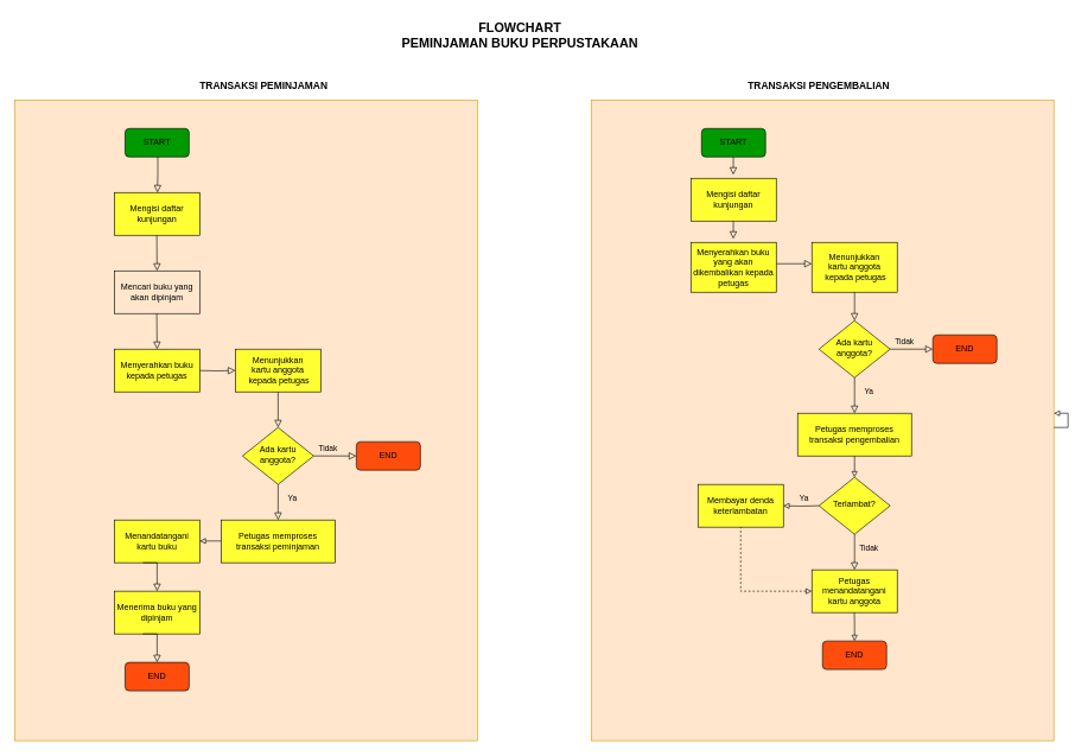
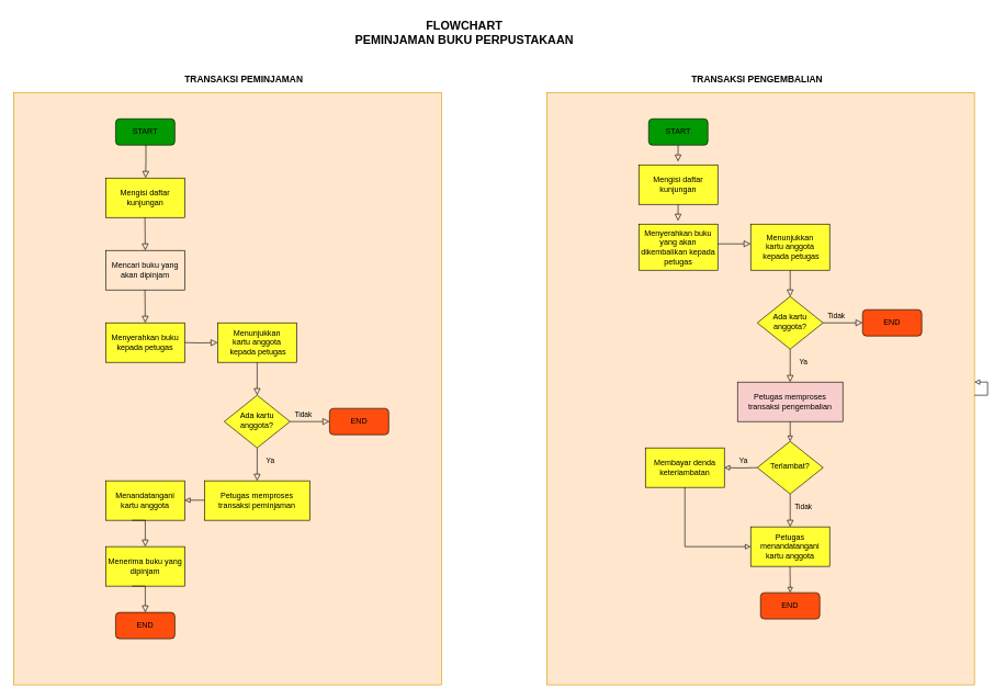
  <mxCell id="0" />
  <mxCell id="1" parent="0" />
  <mxCell id="2" value="" style="rounded=0;whiteSpace=wrap;html=1;strokeColor=#d79b00;fillColor=#ffe6cc;" vertex="1" parent="1"><mxGeometry x="830" y="140" width="650" height="900" as="geometry" /></mxCell>
  <mxCell id="3" value="" style="rounded=0;whiteSpace=wrap;html=1;strokeColor=#d79b00;fillColor=#ffe6cc;" vertex="1" parent="1"><mxGeometry x="20" y="140" width="650" height="900" as="geometry" /></mxCell>
  <mxCell id="4" value="Tidak" style="edgeStyle=orthogonalEdgeStyle;rounded=0;html=1;jettySize=auto;orthogonalLoop=1;fontSize=11;endArrow=block;endFill=0;endSize=8;strokeWidth=1;shadow=0;labelBackgroundColor=none;entryX=0;entryY=0.5;entryDx=0;entryDy=0;" parent="1" source="5" target="6" edge="1"><mxGeometry x="-0.333" y="10" relative="1" as="geometry"><mxPoint as="offset" /><mxPoint x="720" y="420" as="targetPoint" /></mxGeometry></mxCell>
  <mxCell id="5" value="Ada kartu anggota?" style="rhombus;whiteSpace=wrap;html=1;shadow=0;fontFamily=Helvetica;fontSize=12;align=center;strokeWidth=1;spacing=6;spacingTop=-4;fillColor=#FFFF33;" parent="1" vertex="1"><mxGeometry x="340" y="600" width="100" height="80" as="geometry" /></mxCell>
  <mxCell id="6" value="END" style="rounded=1;whiteSpace=wrap;html=1;fontSize=12;glass=0;strokeWidth=1;shadow=0;fillColor=#FF4D0D;" parent="1" vertex="1"><mxGeometry x="500" y="620" width="90" height="40" as="geometry" /></mxCell>
  <mxCell id="7" value="Mengisi daftar kunjungan" style="rounded=0;whiteSpace=wrap;html=1;fillColor=#FFFF33;" vertex="1" parent="1"><mxGeometry x="160" y="270" width="120" height="60" as="geometry" /></mxCell>
  <mxCell id="8" value="Mencari buku yang akan dipinjam" style="rounded=0;whiteSpace=wrap;html=1;fillColor=#ffe6cc;" vertex="1" parent="1"><mxGeometry x="160" y="380" width="120" height="60" as="geometry" /></mxCell>
  <mxCell id="9" value="" style="rounded=0;html=1;jettySize=auto;orthogonalLoop=1;fontSize=11;endArrow=block;endFill=0;endSize=8;strokeWidth=1;shadow=0;labelBackgroundColor=none;edgeStyle=orthogonalEdgeStyle;entryX=0.5;entryY=0;entryDx=0;entryDy=0;" edge="1" parent="1" target="8"><mxGeometry relative="1" as="geometry"><mxPoint x="219.5" y="330" as="sourcePoint" /><mxPoint x="219.5" y="360" as="targetPoint" /></mxGeometry></mxCell>
  <mxCell id="10" value="" style="rounded=0;html=1;jettySize=auto;orthogonalLoop=1;fontSize=11;endArrow=block;endFill=0;endSize=8;strokeWidth=1;shadow=0;labelBackgroundColor=none;edgeStyle=orthogonalEdgeStyle;entryX=0.5;entryY=0;entryDx=0;entryDy=0;" edge="1" parent="1"><mxGeometry relative="1" as="geometry"><mxPoint x="220" y="220" as="sourcePoint" /><mxPoint x="220.5" y="270" as="targetPoint" /><Array as="points"><mxPoint x="221" y="220" /><mxPoint x="221" y="245" /></Array></mxGeometry></mxCell>
  <mxCell id="11" value="" style="rounded=0;html=1;jettySize=auto;orthogonalLoop=1;fontSize=11;endArrow=block;endFill=0;endSize=8;strokeWidth=1;shadow=0;labelBackgroundColor=none;edgeStyle=orthogonalEdgeStyle;entryX=0.5;entryY=0;entryDx=0;entryDy=0;" edge="1" target="12" parent="1"><mxGeometry relative="1" as="geometry"><mxPoint x="219.5" y="440" as="sourcePoint" /><mxPoint x="219.5" y="470" as="targetPoint" /></mxGeometry></mxCell>
  <mxCell id="12" value="Menyerahkan buku kepada petugas" style="rounded=0;whiteSpace=wrap;html=1;fillColor=#FFFF33;" vertex="1" parent="1"><mxGeometry x="160" y="490" width="120" height="60" as="geometry" /></mxCell>
  <mxCell id="13" value="&lt;div&gt;Menunjukkan &lt;br&gt;&lt;/div&gt;&lt;div&gt;kartu anggota&lt;/div&gt;&amp;nbsp;kepada petugas" style="rounded=0;whiteSpace=wrap;html=1;fillColor=#FFFF33;" vertex="1" parent="1"><mxGeometry x="330" y="490" width="120" height="60" as="geometry" /></mxCell>
  <mxCell id="14" value="" style="rounded=0;html=1;jettySize=auto;orthogonalLoop=1;fontSize=11;endArrow=block;endFill=0;endSize=8;strokeWidth=1;shadow=0;labelBackgroundColor=none;edgeStyle=orthogonalEdgeStyle;entryX=0;entryY=0.5;entryDx=0;entryDy=0;" edge="1" parent="1" target="13"><mxGeometry relative="1" as="geometry"><mxPoint x="280" y="520" as="sourcePoint" /><mxPoint x="280.5" y="570" as="targetPoint" /></mxGeometry></mxCell>
  <mxCell id="15" value="" style="rounded=0;html=1;jettySize=auto;orthogonalLoop=1;fontSize=11;endArrow=block;endFill=0;endSize=8;strokeWidth=1;shadow=0;labelBackgroundColor=none;edgeStyle=orthogonalEdgeStyle;entryX=0.5;entryY=0;entryDx=0;entryDy=0;exitX=0.5;exitY=1;exitDx=0;exitDy=0;" edge="1" parent="1" source="13" target="5"><mxGeometry relative="1" as="geometry"><mxPoint x="370" y="550" as="sourcePoint" /><mxPoint x="380" y="610" as="targetPoint" /></mxGeometry></mxCell>
  <mxCell id="16" value="Petugas memproses transaksi peminjaman" style="rounded=0;whiteSpace=wrap;html=1;fillColor=#FFFF33;" vertex="1" parent="1"><mxGeometry x="310" y="730" width="160" height="60" as="geometry" /></mxCell>
  <mxCell id="17" value="START" style="rounded=1;whiteSpace=wrap;html=1;fontSize=12;glass=0;strokeWidth=1;shadow=0;fillColor=#009900;" vertex="1" parent="1"><mxGeometry x="175" y="180" width="90" height="40" as="geometry" /></mxCell>
  <mxCell id="18" value="Ya" style="edgeStyle=orthogonalEdgeStyle;rounded=0;html=1;jettySize=auto;orthogonalLoop=1;fontSize=11;endArrow=block;endFill=0;endSize=8;strokeWidth=1;shadow=0;labelBackgroundColor=none;entryX=0.5;entryY=0;entryDx=0;entryDy=0;exitX=0.5;exitY=1;exitDx=0;exitDy=0;" edge="1" parent="1" source="5" target="16"><mxGeometry x="-0.2" y="20" relative="1" as="geometry"><mxPoint as="offset" /><mxPoint x="390" y="690" as="sourcePoint" /><mxPoint x="450" y="690" as="targetPoint" /></mxGeometry></mxCell>
  <mxCell id="19" value="" style="rounded=0;html=1;jettySize=auto;orthogonalLoop=1;fontSize=11;endArrow=none;endFill=0;endSize=8;strokeWidth=1;shadow=0;labelBackgroundColor=none;edgeStyle=orthogonalEdgeStyle;startArrow=block;startFill=0;" edge="1" parent="1"><mxGeometry relative="1" as="geometry"><mxPoint x="280" y="759.5" as="sourcePoint" /><mxPoint x="310" y="760" as="targetPoint" /></mxGeometry></mxCell>
- <mxCell id="20" value="Menandatangani kartu buku" style="rounded=0;whiteSpace=wrap;html=1;fillColor=#FFFF33;" vertex="1" parent="1"><mxGeometry x="160" y="730" width="120" height="60" as="geometry" /></mxCell>
+ <mxCell id="20" value="Menandatangani kartu anggota" style="rounded=0;whiteSpace=wrap;html=1;fillColor=#FFFF33;" vertex="1" parent="1"><mxGeometry x="160" y="730" width="120" height="60" as="geometry" /></mxCell>
  <mxCell id="21" value="Menerima buku yang dipinjam" style="rounded=0;whiteSpace=wrap;html=1;fillColor=#FFFF33;" vertex="1" parent="1"><mxGeometry x="160" y="830" width="120" height="60" as="geometry" /></mxCell>
  <mxCell id="22" value="" style="rounded=0;html=1;jettySize=auto;orthogonalLoop=1;fontSize=11;endArrow=block;endFill=0;endSize=8;strokeWidth=1;shadow=0;labelBackgroundColor=none;edgeStyle=orthogonalEdgeStyle;" edge="1" parent="1"><mxGeometry relative="1" as="geometry"><mxPoint x="200" y="790" as="sourcePoint" /><mxPoint x="220" y="830" as="targetPoint" /><Array as="points"><mxPoint x="220" y="790" /></Array></mxGeometry></mxCell>
  <mxCell id="23" value="END" style="rounded=1;whiteSpace=wrap;html=1;fontSize=12;glass=0;strokeWidth=1;shadow=0;fillColor=#FF4D0D;" vertex="1" parent="1"><mxGeometry x="175" y="930" width="90" height="40" as="geometry" /></mxCell>
- <mxCell id="24" value="&lt;div&gt;&lt;b&gt;&lt;font style=&quot;font-size: 18px&quot;&gt;FLOWCHART &lt;br&gt;&lt;/font&gt;&lt;/b&gt;&lt;/div&gt;&lt;div&gt;&lt;b&gt;&lt;font style=&quot;font-size: 18px&quot;&gt;PEMINJAMAN BUKU PERPUSTAKAAN&lt;/font&gt;&lt;/b&gt;&lt;/div&gt;" style="rounded=0;whiteSpace=wrap;html=1;strokeColor=#FFFFFF;" vertex="1" parent="1"><mxGeometry x="530" y="20" width="400" height="60" as="geometry" /></mxCell>
+ <mxCell id="24" value="&lt;div&gt;&lt;b&gt;&lt;font style=&quot;font-size: 18px&quot;&gt;FLOWCHART &lt;br&gt;&lt;/font&gt;&lt;/b&gt;&lt;/div&gt;&lt;div&gt;&lt;b&gt;&lt;font style=&quot;font-size: 18px&quot;&gt;PEMINJAMAN BUKU PERPUSTAKAAN&lt;/font&gt;&lt;/b&gt;&lt;/div&gt;" style="rounded=0;whiteSpace=wrap;html=1;strokeColor=#FFFFFF;" vertex="1" parent="1"><mxGeometry x="505" y="20" width="400" height="60" as="geometry" /></mxCell>
  <mxCell id="25" value="&lt;font style=&quot;font-size: 14px&quot;&gt;&lt;b&gt;TRANSAKSI PEMINJAMAN&lt;/b&gt;&lt;/font&gt;" style="rounded=0;whiteSpace=wrap;html=1;strokeColor=#FFFFFF;fillColor=none;" vertex="1" parent="1"><mxGeometry x="170" y="110" width="400" height="20" as="geometry" /></mxCell>
  <mxCell id="26" value="Tidak" style="edgeStyle=orthogonalEdgeStyle;rounded=0;html=1;jettySize=auto;orthogonalLoop=1;fontSize=11;endArrow=block;endFill=0;endSize=8;strokeWidth=1;shadow=0;labelBackgroundColor=none;entryX=0;entryY=0.5;entryDx=0;entryDy=0;" edge="1" source="27" target="28" parent="1"><mxGeometry x="-0.333" y="10" relative="1" as="geometry"><mxPoint as="offset" /><mxPoint x="1530" y="420" as="targetPoint" /></mxGeometry></mxCell>
  <mxCell id="27" value="Ada kartu anggota?" style="rhombus;whiteSpace=wrap;html=1;shadow=0;fontFamily=Helvetica;fontSize=12;align=center;strokeWidth=1;spacing=6;spacingTop=-4;fillColor=#FFFF33;" vertex="1" parent="1"><mxGeometry x="1150" y="450" width="100" height="80" as="geometry" /></mxCell>
  <mxCell id="28" value="END" style="rounded=1;whiteSpace=wrap;html=1;fontSize=12;glass=0;strokeWidth=1;shadow=0;fillColor=#FF4D0D;" vertex="1" parent="1"><mxGeometry x="1310" y="470" width="90" height="40" as="geometry" /></mxCell>
  <mxCell id="29" value="Mengisi daftar kunjungan" style="rounded=0;whiteSpace=wrap;html=1;fillColor=#FFFF33;" vertex="1" parent="1"><mxGeometry x="970" y="250" width="120" height="60" as="geometry" /></mxCell>
  <mxCell id="30" value="Menyerahkan buku yang akan dikembalikan kepada petugas" style="rounded=0;whiteSpace=wrap;html=1;fillColor=#FFFF33;" vertex="1" parent="1"><mxGeometry x="970" y="340" width="120" height="70" as="geometry" /></mxCell>
  <mxCell id="31" value="&lt;div&gt;Menunjukkan &lt;br&gt;&lt;/div&gt;&lt;div&gt;kartu anggota&lt;/div&gt;&amp;nbsp;kepada petugas" style="rounded=0;whiteSpace=wrap;html=1;fillColor=#FFFF33;" vertex="1" parent="1"><mxGeometry x="1140" y="340" width="120" height="70" as="geometry" /></mxCell>
  <mxCell id="32" value="" style="rounded=0;html=1;jettySize=auto;orthogonalLoop=1;fontSize=11;endArrow=block;endFill=0;endSize=8;strokeWidth=1;shadow=0;labelBackgroundColor=none;edgeStyle=orthogonalEdgeStyle;" edge="1" parent="1"><mxGeometry relative="1" as="geometry"><mxPoint x="1090" y="370" as="sourcePoint" /><mxPoint x="1140" y="370" as="targetPoint" /></mxGeometry></mxCell>
  <mxCell id="33" value="" style="rounded=0;html=1;jettySize=auto;orthogonalLoop=1;fontSize=11;endArrow=block;endFill=0;endSize=8;strokeWidth=1;shadow=0;labelBackgroundColor=none;edgeStyle=orthogonalEdgeStyle;exitX=0.5;exitY=1;exitDx=0;exitDy=0;" edge="1" source="31" parent="1"><mxGeometry relative="1" as="geometry"><mxPoint x="1180" y="550" as="sourcePoint" /><mxPoint x="1200" y="450" as="targetPoint" /></mxGeometry></mxCell>
- <mxCell id="34" value="Petugas memproses transaksi pengembalian" style="rounded=0;whiteSpace=wrap;html=1;fillColor=#FFFF33;" vertex="1" parent="1"><mxGeometry x="1120" y="580" width="160" height="60" as="geometry" /></mxCell>
+ <mxCell id="34" value="Petugas memproses transaksi pengembalian" style="rounded=0;whiteSpace=wrap;html=1;fillColor=#f8cecc;" vertex="1" parent="1"><mxGeometry x="1120" y="580" width="160" height="60" as="geometry" /></mxCell>
  <mxCell id="35" value="START" style="rounded=1;whiteSpace=wrap;html=1;fontSize=12;glass=0;strokeWidth=1;shadow=0;fillColor=#009900;" vertex="1" parent="1"><mxGeometry x="985" y="180" width="90" height="40" as="geometry" /></mxCell>
  <mxCell id="36" value="Ya" style="edgeStyle=orthogonalEdgeStyle;rounded=0;html=1;jettySize=auto;orthogonalLoop=1;fontSize=11;endArrow=block;endFill=0;endSize=8;strokeWidth=1;shadow=0;labelBackgroundColor=none;exitX=0.5;exitY=1;exitDx=0;exitDy=0;" edge="1" source="27" parent="1"><mxGeometry x="-0.2" y="20" relative="1" as="geometry"><mxPoint as="offset" /><mxPoint x="1200" y="690" as="sourcePoint" /><mxPoint x="1200" y="580" as="targetPoint" /></mxGeometry></mxCell>
  <mxCell id="37" value="Petugas menandatangani kartu anggota" style="rounded=0;whiteSpace=wrap;html=1;fillColor=#FFFF33;" vertex="1" parent="1"><mxGeometry x="1140" y="800" width="120" height="60" as="geometry" /></mxCell>
  <mxCell id="38" value="END" style="rounded=1;whiteSpace=wrap;html=1;fontSize=12;glass=0;strokeWidth=1;shadow=0;fillColor=#FF4D0D;" vertex="1" parent="1"><mxGeometry x="1155" y="900" width="90" height="40" as="geometry" /></mxCell>
  <mxCell id="39" value="&lt;font style=&quot;font-size: 14px&quot;&gt;&lt;b&gt;TRANSAKSI PENGEMBALIAN&lt;/b&gt;&lt;/font&gt;" style="rounded=0;whiteSpace=wrap;html=1;strokeColor=#FFFFFF;fillColor=none;dashed=1;" vertex="1" parent="1"><mxGeometry x="950" y="110" width="400" height="20" as="geometry" /></mxCell>
  <mxCell id="40" style="edgeStyle=orthogonalEdgeStyle;rounded=0;orthogonalLoop=1;jettySize=auto;html=1;startArrow=block;startFill=0;endArrow=none;endFill=0;" edge="1" parent="1" source="2" target="2"><mxGeometry relative="1" as="geometry" /></mxCell>
  <mxCell id="41" value="" style="rounded=0;html=1;jettySize=auto;orthogonalLoop=1;fontSize=11;endArrow=block;endFill=0;endSize=8;strokeWidth=1;shadow=0;labelBackgroundColor=none;edgeStyle=orthogonalEdgeStyle;" edge="1" parent="1"><mxGeometry relative="1" as="geometry"><mxPoint x="1029.95" y="220" as="sourcePoint" /><mxPoint x="1029.66" y="245" as="targetPoint" /><Array as="points"><mxPoint x="1030.95" y="245" /></Array></mxGeometry></mxCell>
  <mxCell id="42" value="Terlambat?" style="rhombus;whiteSpace=wrap;html=1;shadow=0;fontFamily=Helvetica;fontSize=12;align=center;strokeWidth=1;spacing=6;spacingTop=-4;fillColor=#FFFF33;" vertex="1" parent="1"><mxGeometry x="1150" y="670" width="100" height="80" as="geometry" /></mxCell>
  <mxCell id="43" value="" style="rounded=0;html=1;jettySize=auto;orthogonalLoop=1;fontSize=11;endArrow=block;endFill=0;endSize=8;strokeWidth=1;shadow=0;labelBackgroundColor=none;edgeStyle=orthogonalEdgeStyle;" edge="1" parent="1"><mxGeometry relative="1" as="geometry"><mxPoint x="1029.95" y="310" as="sourcePoint" /><mxPoint x="1029.66" y="335" as="targetPoint" /><Array as="points"><mxPoint x="1030.95" y="335" /></Array></mxGeometry></mxCell>
  <mxCell id="44" value="" style="rounded=0;html=1;jettySize=auto;orthogonalLoop=1;fontSize=11;endArrow=none;endFill=0;endSize=8;strokeWidth=1;shadow=0;labelBackgroundColor=none;edgeStyle=orthogonalEdgeStyle;startArrow=block;startFill=0;exitX=0.5;exitY=0;exitDx=0;exitDy=0;" edge="1" parent="1" source="42"><mxGeometry relative="1" as="geometry"><mxPoint x="1200" y="700" as="sourcePoint" /><mxPoint x="1200" y="640" as="targetPoint" /><Array as="points" /></mxGeometry></mxCell>
  <mxCell id="45" value="Ya" style="edgeStyle=orthogonalEdgeStyle;rounded=0;html=1;jettySize=auto;orthogonalLoop=1;fontSize=11;endArrow=none;endFill=0;endSize=8;strokeWidth=1;shadow=0;labelBackgroundColor=none;entryX=0;entryY=0.5;entryDx=0;entryDy=0;startArrow=block;startFill=0;" edge="1" parent="1" target="42"><mxGeometry x="0.2" y="10" relative="1" as="geometry"><mxPoint as="offset" /><mxPoint x="1100" y="710" as="sourcePoint" /><mxPoint x="1140" y="709.58" as="targetPoint" /></mxGeometry></mxCell>
  <mxCell id="46" value="Tidak" style="edgeStyle=orthogonalEdgeStyle;rounded=0;html=1;jettySize=auto;orthogonalLoop=1;fontSize=11;endArrow=block;endFill=0;endSize=8;strokeWidth=1;shadow=0;labelBackgroundColor=none;" edge="1" parent="1"><mxGeometry x="-0.2" y="20" relative="1" as="geometry"><mxPoint as="offset" /><mxPoint x="1200" y="750" as="sourcePoint" /><mxPoint x="1200" y="800" as="targetPoint" /><Array as="points"><mxPoint x="1200" y="770" /></Array></mxGeometry></mxCell>
  <mxCell id="47" value="" style="rounded=0;html=1;jettySize=auto;orthogonalLoop=1;fontSize=11;endArrow=none;endFill=0;endSize=8;strokeWidth=1;shadow=0;labelBackgroundColor=none;edgeStyle=orthogonalEdgeStyle;startArrow=block;startFill=0;exitX=0.5;exitY=0;exitDx=0;exitDy=0;" edge="1" parent="1" source="38"><mxGeometry relative="1" as="geometry"><mxPoint x="1199.71" y="890" as="sourcePoint" /><mxPoint x="1199.71" y="860" as="targetPoint" /><Array as="points" /></mxGeometry></mxCell>
  <mxCell id="48" value="Membayar denda keterlambatan" style="rounded=0;whiteSpace=wrap;html=1;fillColor=#FFFF33;" vertex="1" parent="1"><mxGeometry x="980" y="680" width="120" height="60" as="geometry" /></mxCell>
- <mxCell id="49" value="" style="rounded=0;html=1;jettySize=auto;orthogonalLoop=1;fontSize=11;endArrow=none;endFill=0;endSize=8;strokeWidth=1;shadow=0;labelBackgroundColor=none;edgeStyle=orthogonalEdgeStyle;startArrow=block;startFill=0;exitX=0;exitY=0.5;exitDx=0;exitDy=0;dashed=1;" edge="1" parent="1" source="37" target="48"><mxGeometry relative="1" as="geometry"><mxPoint x="1050" y="870" as="sourcePoint" /><mxPoint x="1050" y="840" as="targetPoint" /><Array as="points" /></mxGeometry></mxCell>
+ <mxCell id="49" value="" style="rounded=0;html=1;jettySize=auto;orthogonalLoop=1;fontSize=11;endArrow=none;endFill=0;endSize=8;strokeWidth=1;shadow=0;labelBackgroundColor=none;edgeStyle=orthogonalEdgeStyle;startArrow=block;startFill=0;exitX=0;exitY=0.5;exitDx=0;exitDy=0;" edge="1" parent="1" source="37" target="48"><mxGeometry relative="1" as="geometry"><mxPoint x="1050" y="870" as="sourcePoint" /><mxPoint x="1050" y="840" as="targetPoint" /><Array as="points" /></mxGeometry></mxCell>
  <mxCell id="50" value="" style="rounded=0;html=1;jettySize=auto;orthogonalLoop=1;fontSize=11;endArrow=block;endFill=0;endSize=8;strokeWidth=1;shadow=0;labelBackgroundColor=none;edgeStyle=orthogonalEdgeStyle;" edge="1" parent="1"><mxGeometry relative="1" as="geometry"><mxPoint x="200" y="890" as="sourcePoint" /><mxPoint x="220" y="930" as="targetPoint" /><Array as="points"><mxPoint x="220" y="890" /></Array></mxGeometry></mxCell>
